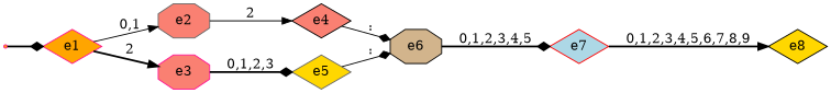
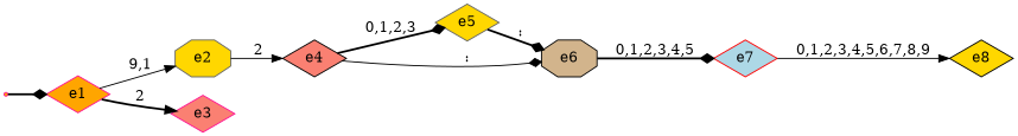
  digraph {
    rankdir=LR
    node [color=black fillcolor=gold shape=diamond style=filled]
    edge [arrowhead=diamond style=bold]
    e8
    e1 [color=deeppink fillcolor=orange]
-   e2 [color=gray40 fillcolor=salmon shape=octagon]
-   e3 [color=deeppink fillcolor=salmon shape=octagon]
+   e2 [color=gray40 shape=octagon]
+   e3 [color=deeppink fillcolor=salmon]
    e4 [fillcolor=salmon]
    e5 [color=gray40]
    e6 [fillcolor=tan shape=octagon]
    e7 [color=red fillcolor=lightblue]
    "" [color=deeppink fillcolor=orange shape=point]
-   e1 -> e2 [arrowhead=normal label="0,1" style=solid]
+   e1 -> e2 [arrowhead=normal label="9,1" style=solid]
    e1 -> e3 [arrowhead=normal label=2]
    e2 -> e4 [arrowhead=normal label=2 style=solid]
-   e3 -> e5 [label="0,1,2,3"]
+   e4 -> e5 [label="0,1,2,3"]
    e4 -> e6 [label=":" style=solid]
-   e5 -> e6 [label=":" style=solid]
+   e5 -> e6 [label=":"]
    e6 -> e7 [label="0,1,2,3,4,5"]
-   e7 -> e8 [arrowhead=normal label="0,1,2,3,4,5,6,7,8,9"]
+   e7 -> e8 [arrowhead=normal label="0,1,2,3,4,5,6,7,8,9" style=solid]
    "" -> e1
  }
